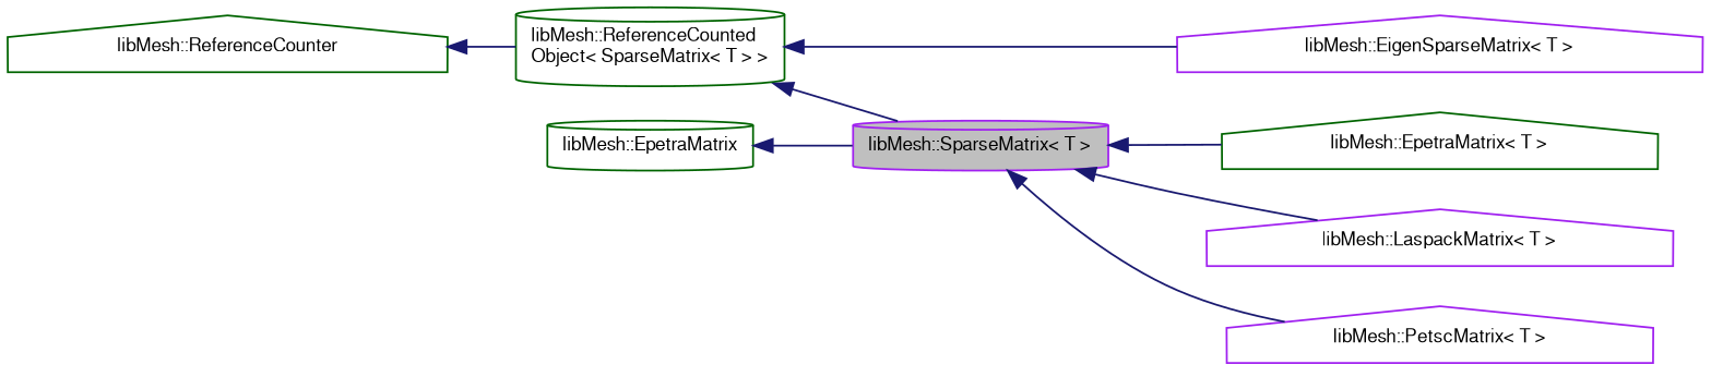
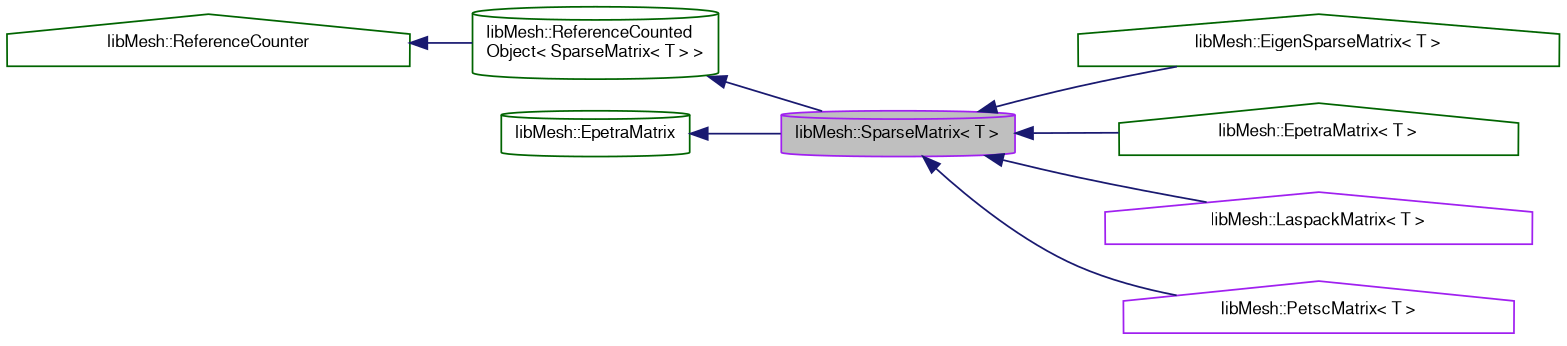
  digraph {
    rankdir=LR
    node [color=darkgreen fillcolor=white fontname=FreeSans fontsize=10 shape=house style=filled]
    edge [color=midnightblue dir=back fontname=FreeSans fontsize=10 labelfontname=FreeSans labelfontsize=10 style=solid]
    n1 [color=purple fillcolor=grey75 fontcolor=black height=0.2 label="libMesh::SparseMatrix\< T \>" shape=cylinder width=0.4]
-   n2 [color=purple height=0.2 label="libMesh::EigenSparseMatrix\< T \>" width=0.4]
+   n2 [height=0.2 label="libMesh::EigenSparseMatrix\< T \>" width=0.4]
    n3 [height=0.2 label="libMesh::EpetraMatrix\< T \>" width=0.4]
    n4 [color=purple height=0.2 label="libMesh::LaspackMatrix\< T \>" width=0.4]
    n5 [color=purple height=0.2 label="libMesh::PetscMatrix\< T \>" width=0.4]
    n6 [height=0.2 label="libMesh::ReferenceCounted\lObject\< SparseMatrix\< T \> \>" shape=cylinder width=0.4]
    n7 [height=0.2 label="libMesh::ReferenceCounter" width=0.4]
    n8 [height=0.2 label="libMesh::EpetraMatrix" shape=cylinder width=0.4]
-   n6 -> n2
+   n1 -> n2
    n1 -> n3
    n1 -> n4
    n1 -> n5
    n6 -> n1
    n7 -> n6
    n8 -> n1
  }
